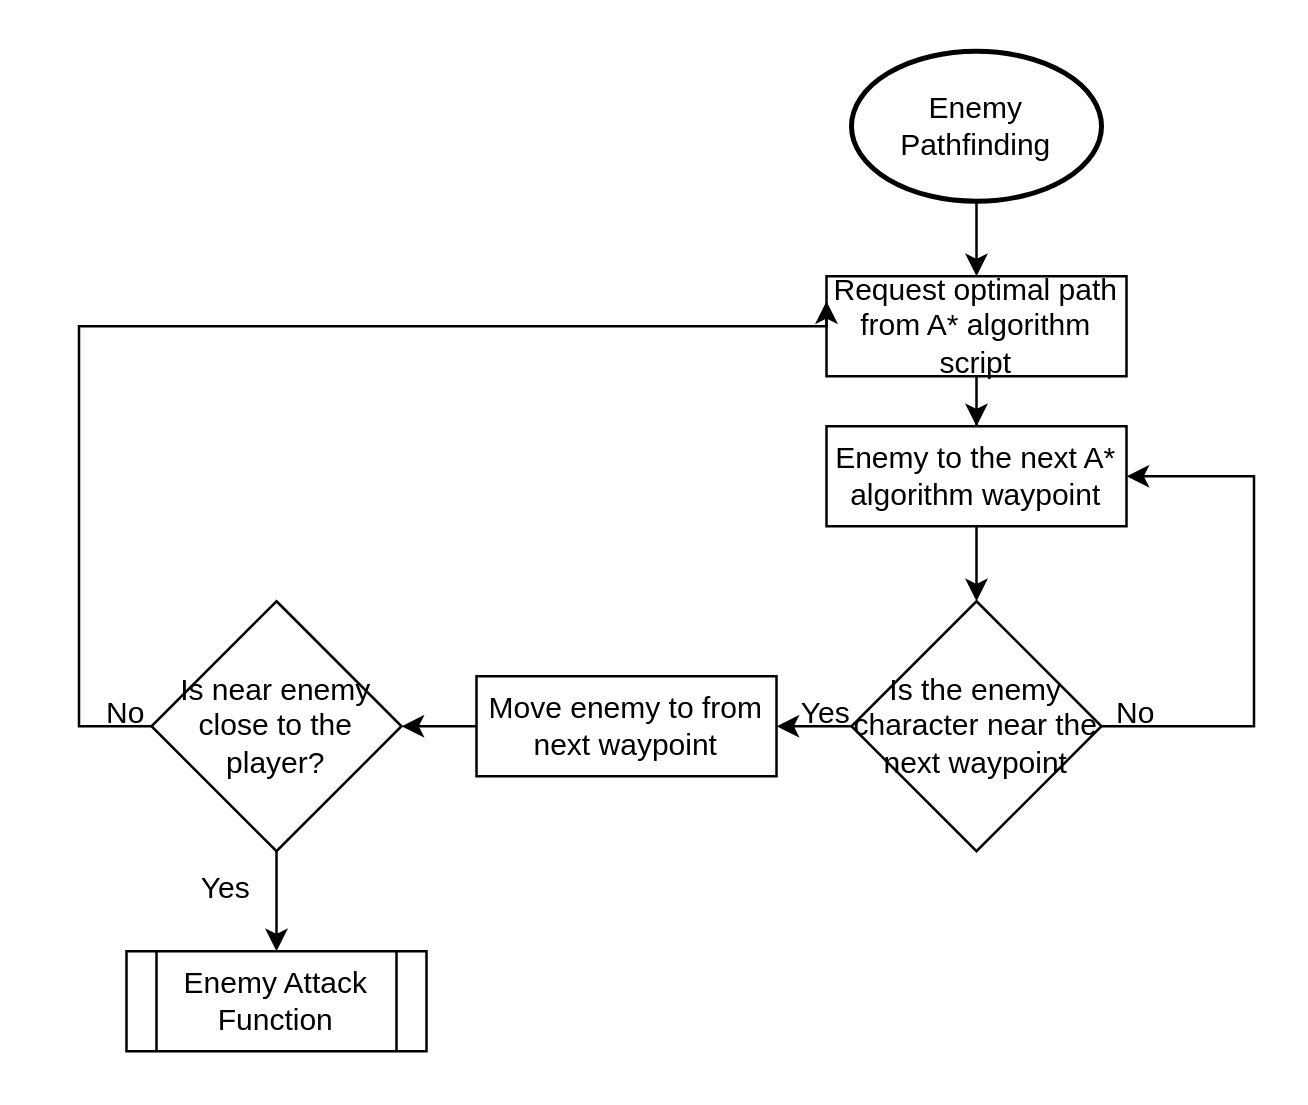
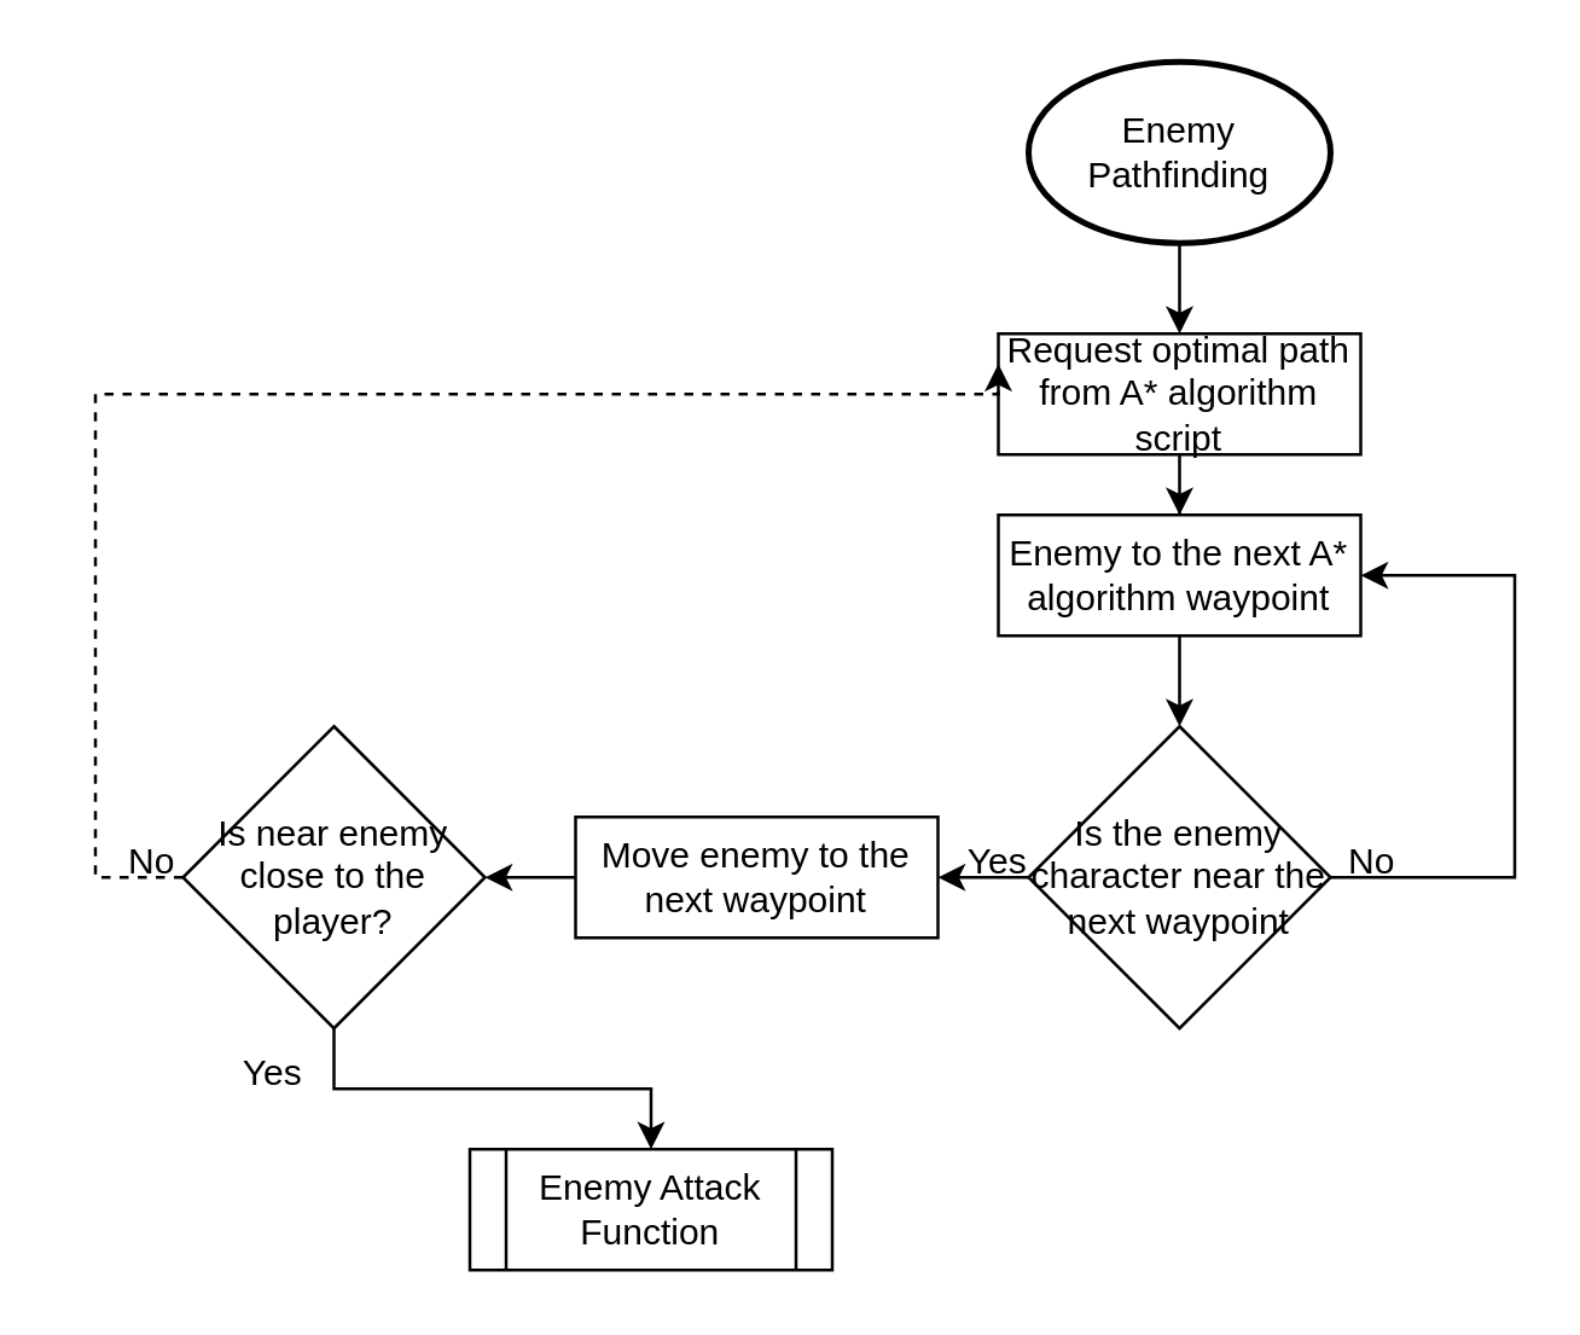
  <mxCell id="0" />
  <mxCell id="1" parent="0" />
  <mxCell id="2" value="" style="edgeStyle=orthogonalEdgeStyle;rounded=0;orthogonalLoop=1;jettySize=auto;html=1;" parent="1" source="3" target="5" edge="1"><mxGeometry relative="1" as="geometry" /></mxCell>
  <mxCell id="3" value="Enemy Pathfinding" style="strokeWidth=2;html=1;shape=mxgraph.flowchart.start_1;whiteSpace=wrap;" parent="1" vertex="1"><mxGeometry x="340" y="20" width="100" height="60" as="geometry" /></mxCell>
  <mxCell id="4" value="" style="edgeStyle=orthogonalEdgeStyle;rounded=0;orthogonalLoop=1;jettySize=auto;html=1;" parent="1" source="5" target="7" edge="1"><mxGeometry relative="1" as="geometry" /></mxCell>
  <mxCell id="5" value="Request optimal path from A* algorithm script" style="rounded=0;whiteSpace=wrap;html=1;" parent="1" vertex="1"><mxGeometry x="330" y="110" width="120" height="40" as="geometry" /></mxCell>
  <mxCell id="6" value="" style="edgeStyle=orthogonalEdgeStyle;rounded=0;orthogonalLoop=1;jettySize=auto;html=1;" parent="1" source="7" target="10" edge="1"><mxGeometry relative="1" as="geometry" /></mxCell>
  <mxCell id="7" value="Enemy to the next A* algorithm waypoint" style="rounded=0;whiteSpace=wrap;html=1;" parent="1" vertex="1"><mxGeometry x="330" y="170" width="120" height="40" as="geometry" /></mxCell>
  <mxCell id="8" value="" style="edgeStyle=orthogonalEdgeStyle;rounded=0;orthogonalLoop=1;jettySize=auto;html=1;" parent="1" source="10" target="12" edge="1"><mxGeometry relative="1" as="geometry" /></mxCell>
  <mxCell id="9" style="edgeStyle=orthogonalEdgeStyle;rounded=0;orthogonalLoop=1;jettySize=auto;html=1;entryX=1;entryY=0.5;entryDx=0;entryDy=0;" parent="1" source="10" target="7" edge="1"><mxGeometry relative="1" as="geometry"><mxPoint x="500" y="180" as="targetPoint" /><Array as="points"><mxPoint x="501" y="290" /><mxPoint x="501" y="190" /></Array></mxGeometry></mxCell>
  <mxCell id="10" value="Is the enemy character near the next waypoint" style="rhombus;whiteSpace=wrap;html=1;" parent="1" vertex="1"><mxGeometry x="340" y="240" width="100" height="100" as="geometry" /></mxCell>
  <mxCell id="11" value="" style="edgeStyle=orthogonalEdgeStyle;rounded=0;orthogonalLoop=1;jettySize=auto;html=1;" parent="1" source="12" target="15" edge="1"><mxGeometry relative="1" as="geometry" /></mxCell>
- <mxCell id="12" value="Move enemy to from next waypoint" style="rounded=0;whiteSpace=wrap;html=1;" parent="1" vertex="1"><mxGeometry x="190" y="270" width="120" height="40" as="geometry" /></mxCell>
- <mxCell id="13" style="edgeStyle=orthogonalEdgeStyle;rounded=0;orthogonalLoop=1;jettySize=auto;html=1;entryX=0;entryY=0.25;entryDx=0;entryDy=0;" parent="1" source="15" target="5" edge="1"><mxGeometry relative="1" as="geometry"><mxPoint x="30" y="120" as="targetPoint" /><Array as="points"><mxPoint x="31" y="290" /><mxPoint x="31" y="130" /><mxPoint x="330" y="130" /></Array></mxGeometry></mxCell>
+ <mxCell id="12" value="Move enemy to the next waypoint" style="rounded=0;whiteSpace=wrap;html=1;" parent="1" vertex="1"><mxGeometry x="190" y="270" width="120" height="40" as="geometry" /></mxCell>
+ <mxCell id="13" style="edgeStyle=orthogonalEdgeStyle;rounded=0;orthogonalLoop=1;jettySize=auto;html=1;entryX=0;entryY=0.25;entryDx=0;entryDy=0;dashed=1;" parent="1" source="15" target="5" edge="1"><mxGeometry relative="1" as="geometry"><mxPoint x="30" y="120" as="targetPoint" /><Array as="points"><mxPoint x="31" y="290" /><mxPoint x="31" y="130" /><mxPoint x="330" y="130" /></Array></mxGeometry></mxCell>
  <mxCell id="14" value="" style="edgeStyle=orthogonalEdgeStyle;rounded=0;orthogonalLoop=1;jettySize=auto;html=1;" parent="1" source="15" target="16" edge="1"><mxGeometry relative="1" as="geometry" /></mxCell>
  <mxCell id="15" value="Is near enemy close to the player?" style="rhombus;whiteSpace=wrap;html=1;" parent="1" vertex="1"><mxGeometry x="60" y="240" width="100" height="100" as="geometry" /></mxCell>
- <mxCell id="16" value="Enemy Attack Function" style="shape=process;whiteSpace=wrap;html=1;backgroundOutline=1;" parent="1" vertex="1"><mxGeometry x="50" y="380" width="120" height="40" as="geometry" /></mxCell>
+ <mxCell id="16" value="Enemy Attack Function" style="shape=process;whiteSpace=wrap;html=1;backgroundOutline=1;" parent="1" vertex="1"><mxGeometry x="155" y="380" width="120" height="40" as="geometry" /></mxCell>
  <mxCell id="17" value="Yes" style="text;html=1;strokeColor=none;fillColor=none;align=center;verticalAlign=middle;whiteSpace=wrap;rounded=0;" vertex="1" parent="1"><mxGeometry x="300" y="270" width="60" height="30" as="geometry" /></mxCell>
  <mxCell id="18" value="No" style="text;html=1;strokeColor=none;fillColor=none;align=center;verticalAlign=middle;whiteSpace=wrap;rounded=0;" vertex="1" parent="1"><mxGeometry x="424" y="270" width="60" height="30" as="geometry" /></mxCell>
  <mxCell id="19" value="Yes" style="text;html=1;strokeColor=none;fillColor=none;align=center;verticalAlign=middle;whiteSpace=wrap;rounded=0;" vertex="1" parent="1"><mxGeometry x="60" y="340" width="60" height="30" as="geometry" /></mxCell>
  <mxCell id="20" value="No" style="text;html=1;strokeColor=none;fillColor=none;align=center;verticalAlign=middle;whiteSpace=wrap;rounded=0;" vertex="1" parent="1"><mxGeometry x="20" y="270" width="60" height="30" as="geometry" /></mxCell>
